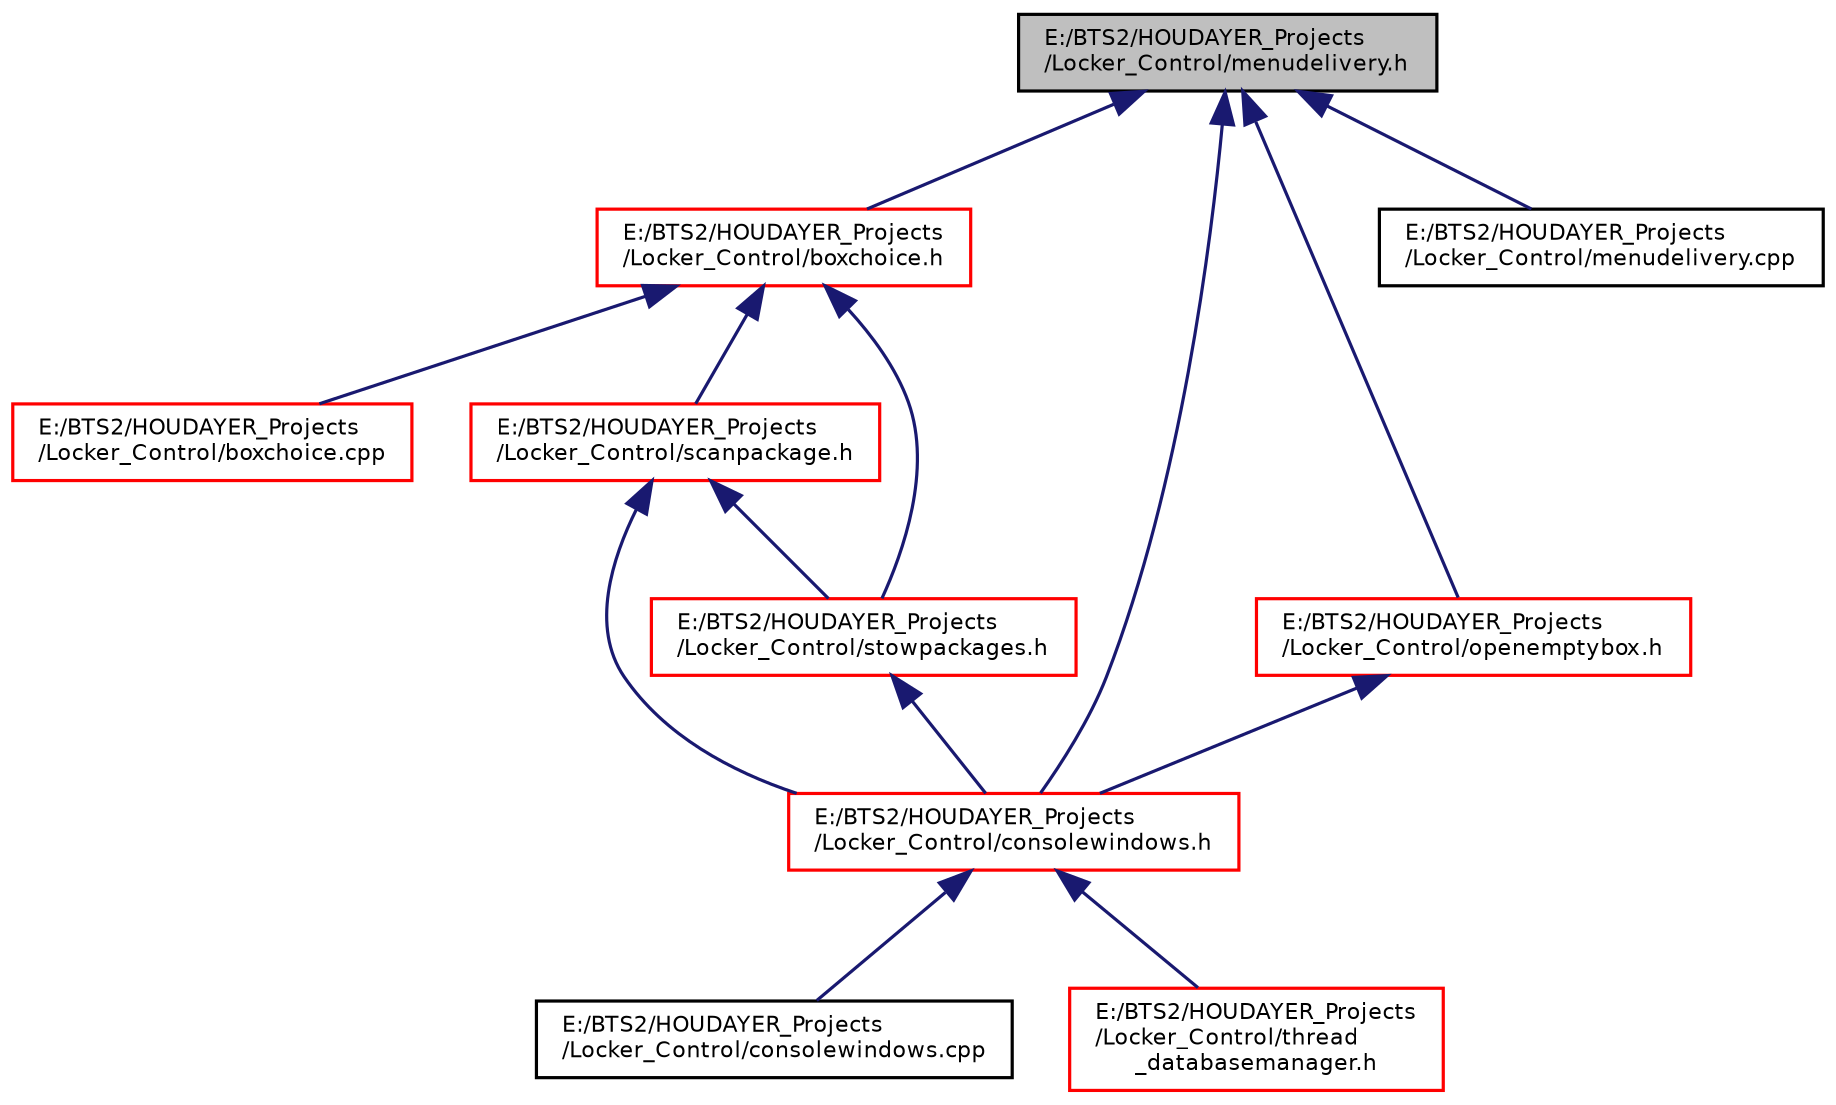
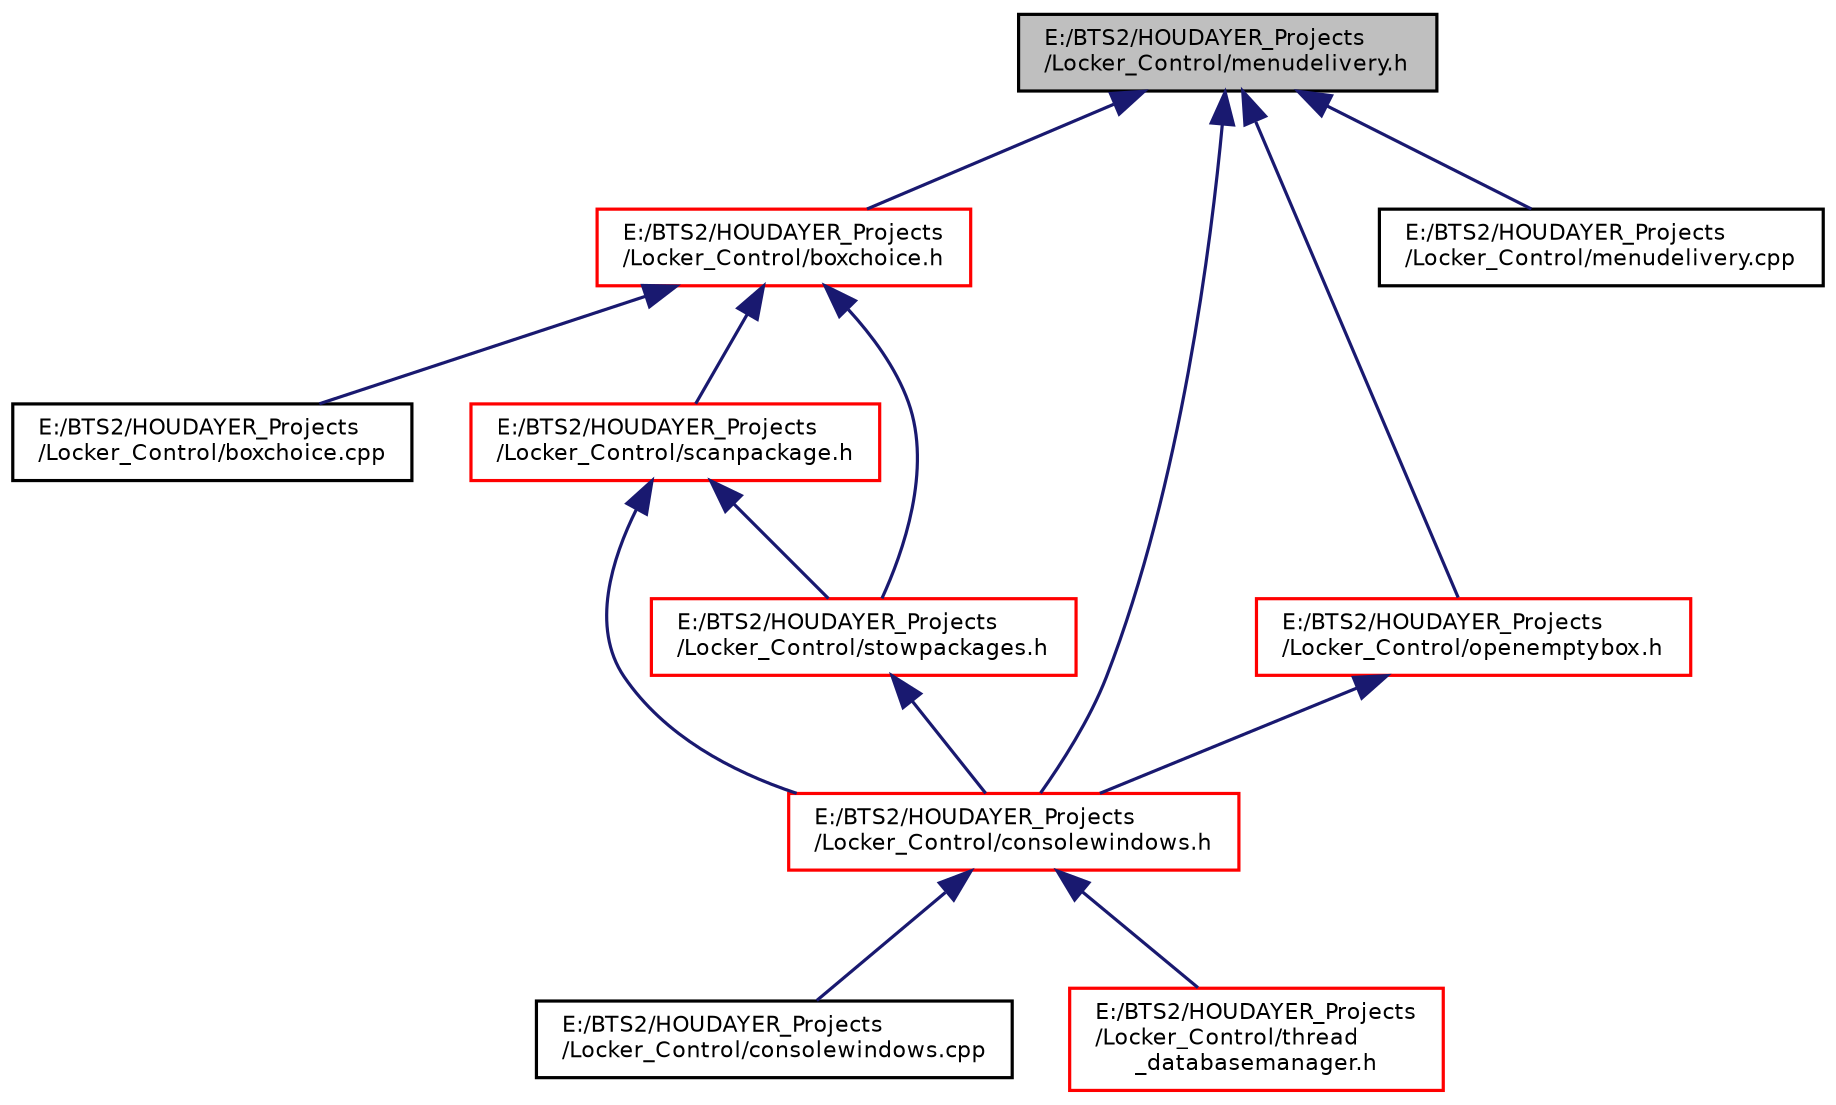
  digraph {
    node [color=red fontname=Helvetica fontsize=7 shape=record]
    edge [color=midnightblue dir=back fontname=Helvetica fontsize=7 labelfontname=Helvetica labelfontsize=7 style=solid]
    n1 [color=black fillcolor=grey75 fontcolor=black height=0.2 label="E:/BTS2/HOUDAYER_Projects\l/Locker_Control/menudelivery.h" style=filled width=0.4]
    n2 [height=0.2 label="E:/BTS2/HOUDAYER_Projects\l/Locker_Control/boxchoice.h" width=0.4]
    n3 [height=0.2 label="E:/BTS2/HOUDAYER_Projects\l/Locker_Control/consolewindows.h" width=0.4]
    n4 [height=0.2 label="E:/BTS2/HOUDAYER_Projects\l/Locker_Control/openemptybox.h" width=0.4]
    n5 [color=black height=0.2 label="E:/BTS2/HOUDAYER_Projects\l/Locker_Control/menudelivery.cpp" width=0.4]
-   n6 [height=0.2 label="E:/BTS2/HOUDAYER_Projects\l/Locker_Control/boxchoice.cpp" width=0.4]
+   n6 [color=black height=0.2 label="E:/BTS2/HOUDAYER_Projects\l/Locker_Control/boxchoice.cpp" width=0.4]
    n7 [height=0.2 label="E:/BTS2/HOUDAYER_Projects\l/Locker_Control/scanpackage.h" width=0.4]
    n8 [height=0.2 label="E:/BTS2/HOUDAYER_Projects\l/Locker_Control/stowpackages.h" width=0.4]
    n9 [color=black height=0.2 label="E:/BTS2/HOUDAYER_Projects\l/Locker_Control/consolewindows.cpp" width=0.4]
    n10 [height=0.2 label="E:/BTS2/HOUDAYER_Projects\l/Locker_Control/thread\l_databasemanager.h" width=0.4]
    n1 -> n2
    n1 -> n3
    n1 -> n4
    n1 -> n5
    n2 -> n6
    n2 -> n7
    n2 -> n8
    n3 -> n9
    n3 -> n10
    n4 -> n3
    n7 -> n3
    n7 -> n8
    n8 -> n3
  }
